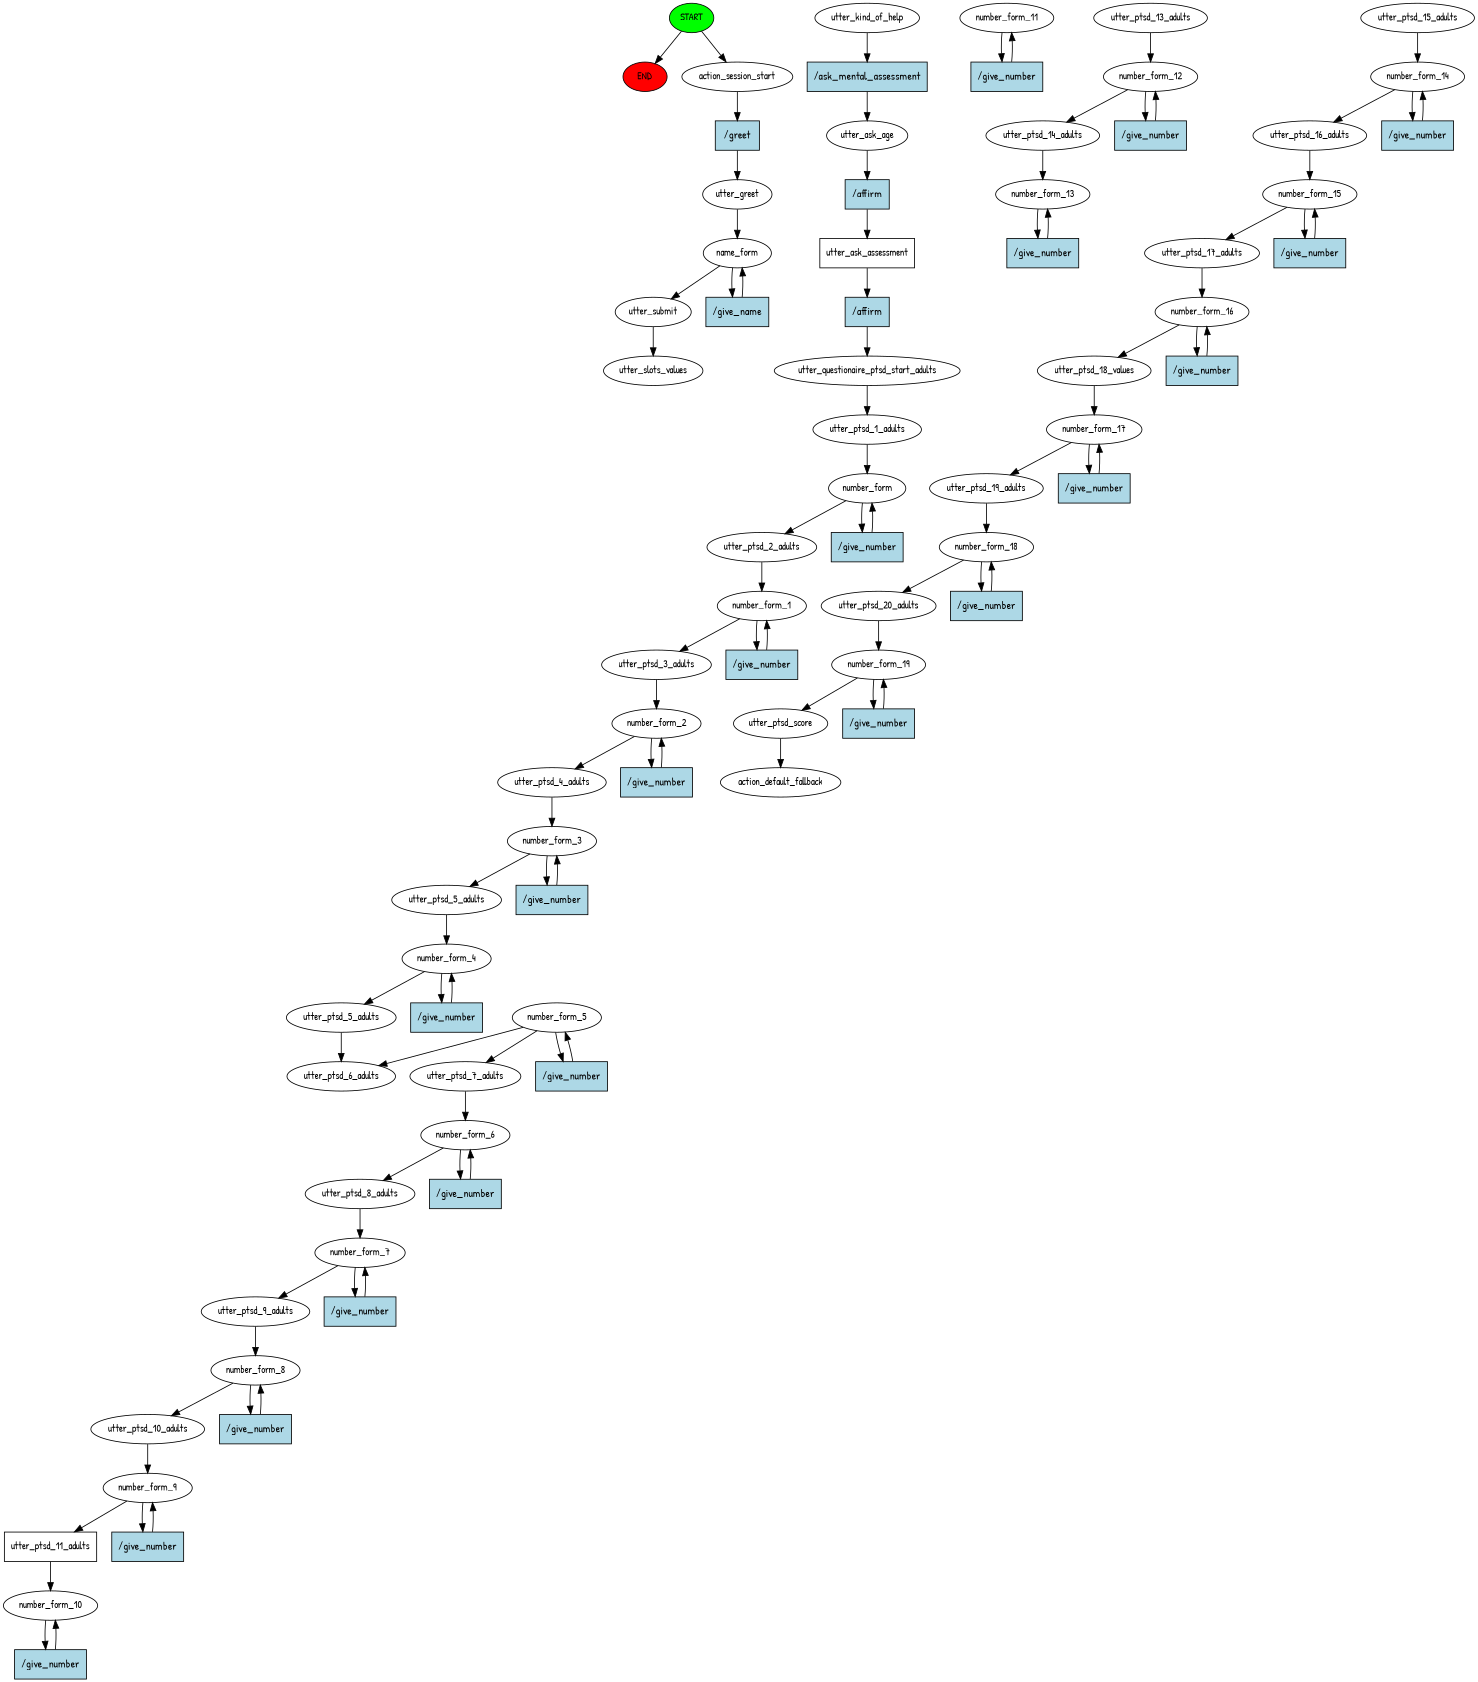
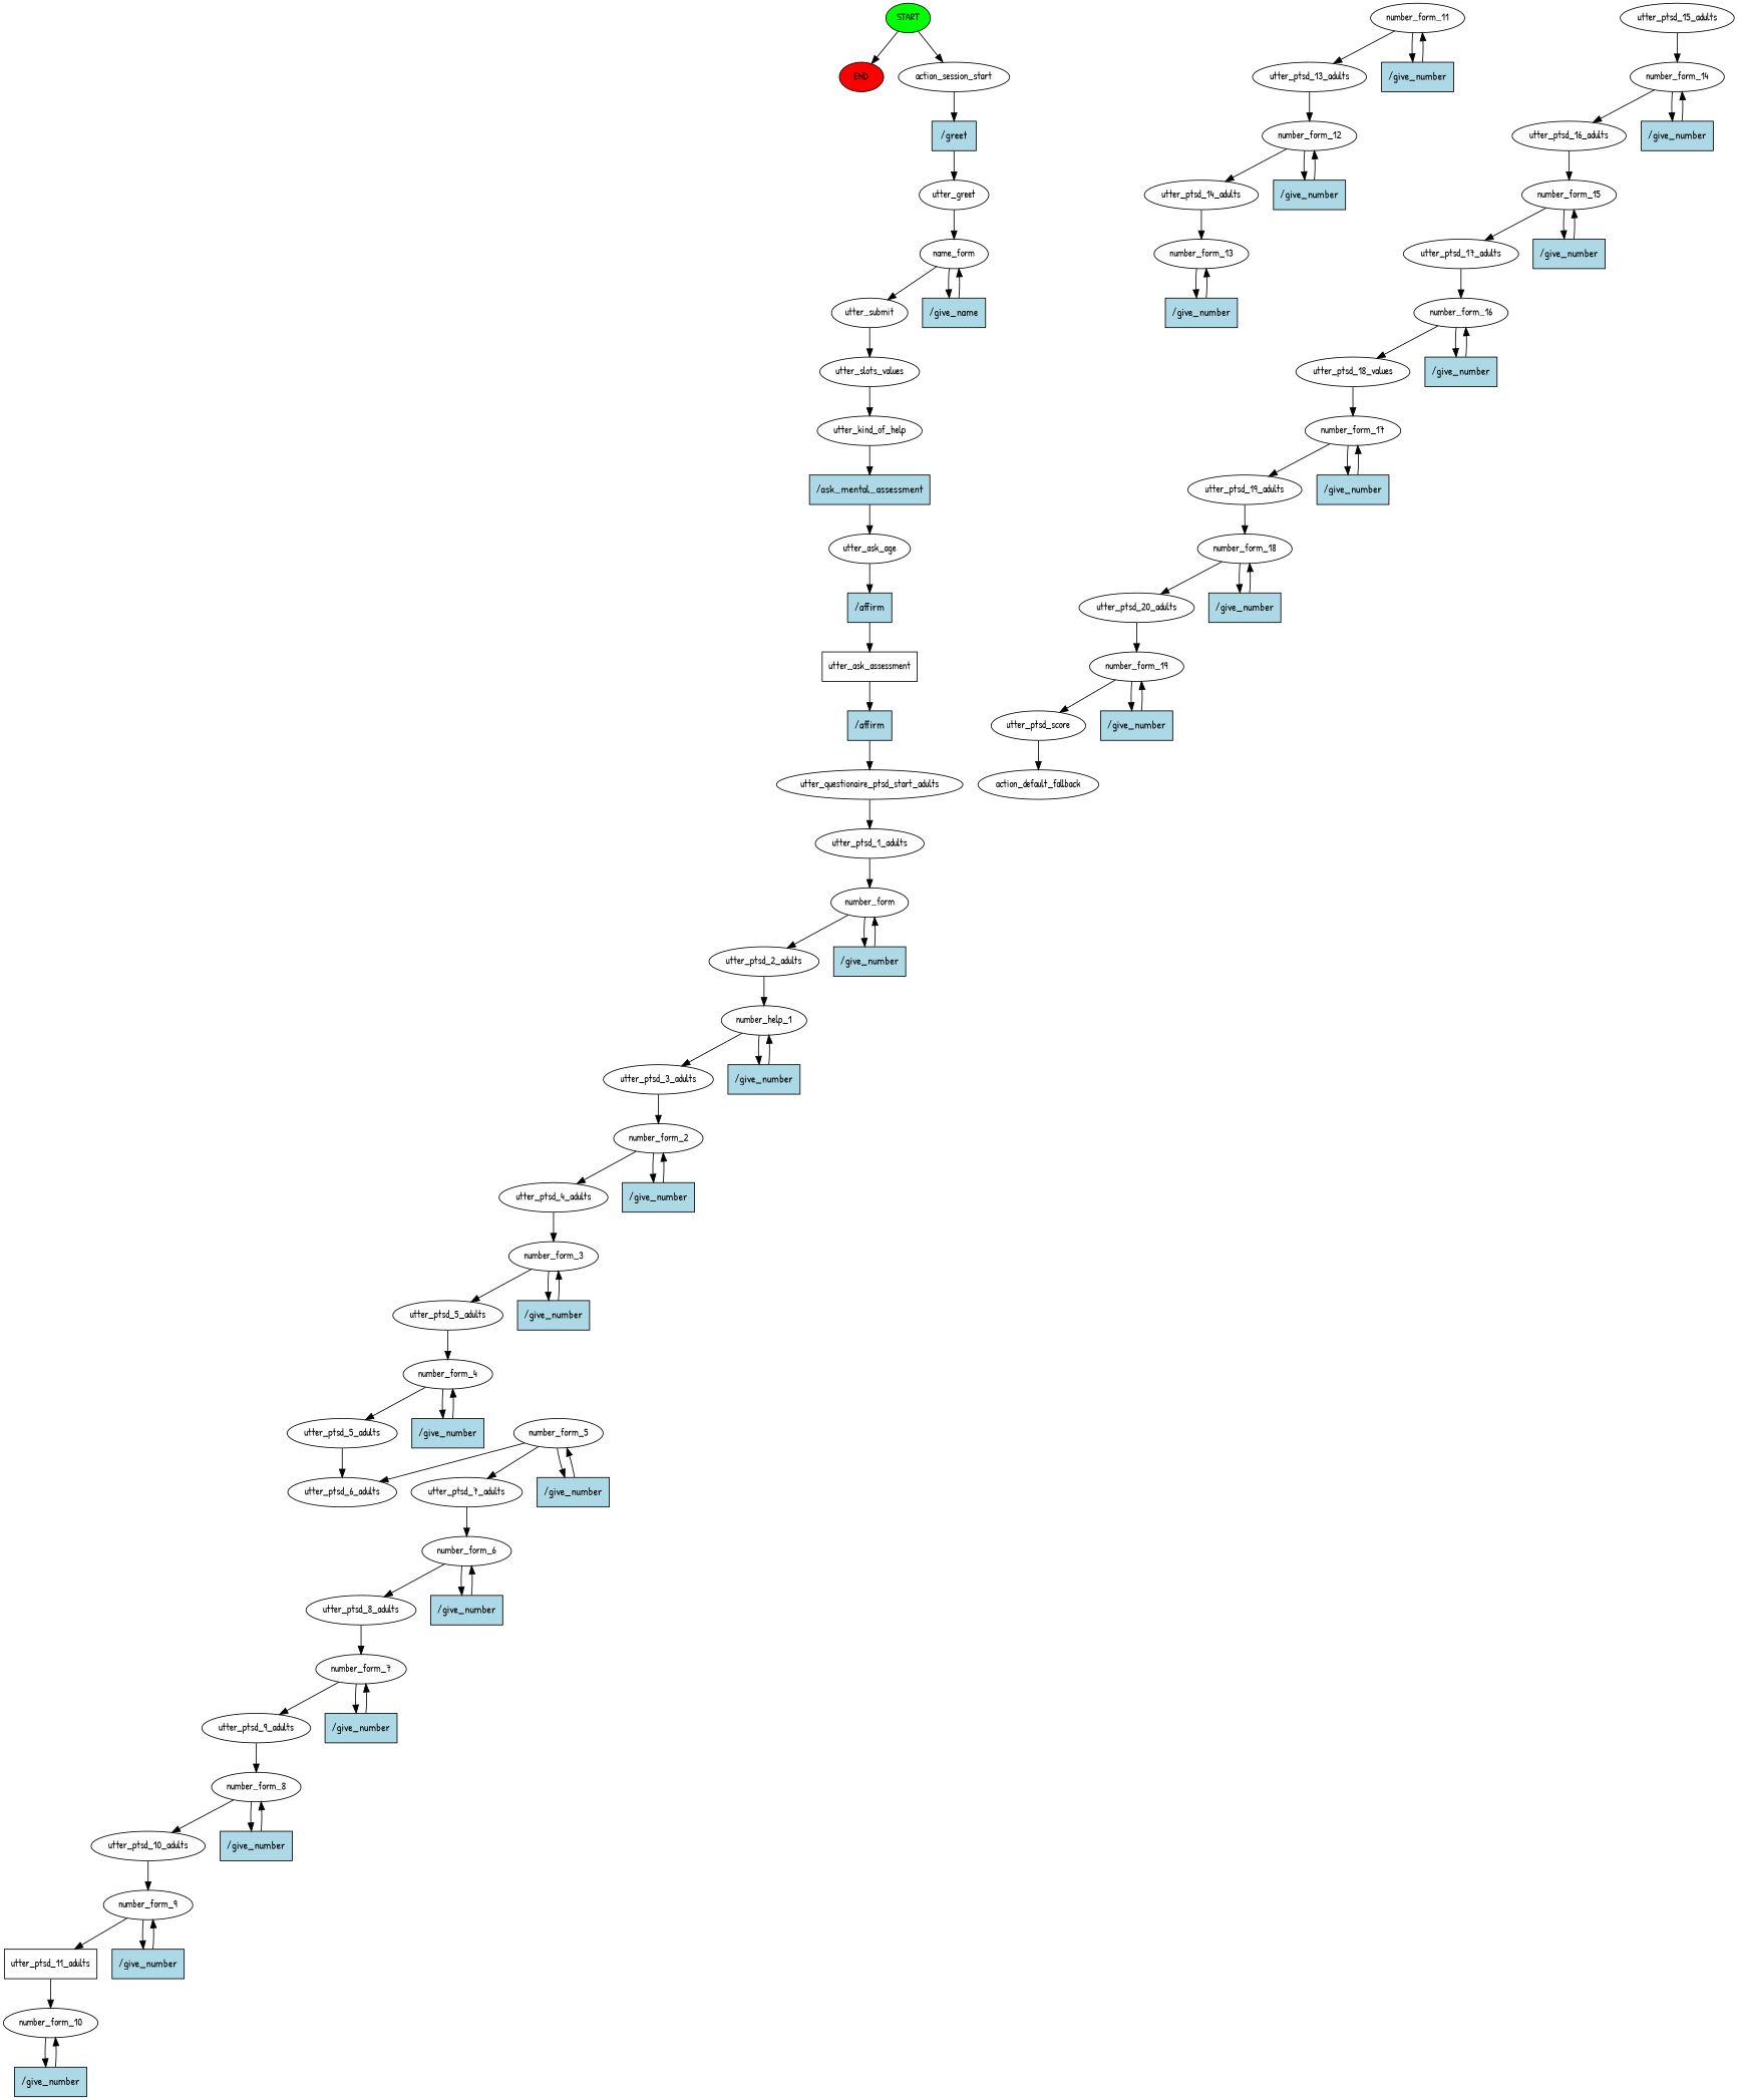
  digraph {
    fontname="Patrick Hand"
    node [fontname="Patrick Hand" fontsize=12]
    edge [fontname="Patrick Hand"]
    n1 [fillcolor=green label=START style=filled]
    n2 [fillcolor=red label=END style=filled]
    n3 [label=action_session_start]
    n4 [fillcolor=lightblue label="/greet" shape=rect style=filled fontsize=""]
    n5 [label=utter_greet]
    n6 [label=name_form]
    n7 [label=utter_submit]
    n8 [fillcolor=lightblue label="/give_name" shape=rect style=filled fontsize=""]
    n9 [label=utter_slots_values]
    n10 [label=utter_kind_of_help]
    n11 [fillcolor=lightblue label="/ask_mental_assessment" shape=rect style=filled fontsize=""]
    n12 [label=utter_ask_age]
    n13 [fillcolor=lightblue label="/affirm" shape=rect style=filled fontsize=""]
    n14 [label=utter_ask_assessment shape=box]
    n15 [fillcolor=lightblue label="/affirm" shape=rect style=filled fontsize=""]
    n16 [label=utter_questionaire_ptsd_start_adults]
    n17 [label=utter_ptsd_1_adults]
    n18 [label=number_form]
    n19 [label=utter_ptsd_2_adults]
    n20 [fillcolor=lightblue label="/give_number" shape=rect style=filled fontsize=""]
-   n21 [label=number_form_1]
+   n21 [label=number_help_1]
    n22 [label=utter_ptsd_3_adults]
    n23 [fillcolor=lightblue label="/give_number" shape=rect style=filled fontsize=""]
    n24 [label=number_form_2]
    n25 [label=utter_ptsd_4_adults]
    n26 [fillcolor=lightblue label="/give_number" shape=rect style=filled fontsize=""]
    n27 [label=number_form_3]
    n28 [label=utter_ptsd_5_adults]
    n29 [fillcolor=lightblue label="/give_number" shape=rect style=filled fontsize=""]
    n30 [label=number_form_4]
    n31 [label=utter_ptsd_5_adults]
    n32 [fillcolor=lightblue label="/give_number" shape=rect style=filled fontsize=""]
    n33 [label=utter_ptsd_6_adults]
    n34 [label=number_form_5]
    n35 [label=utter_ptsd_7_adults]
    n36 [fillcolor=lightblue label="/give_number" shape=rect style=filled fontsize=""]
    n37 [label=number_form_6]
    n38 [label=utter_ptsd_8_adults]
    n39 [fillcolor=lightblue label="/give_number" shape=rect style=filled fontsize=""]
    n40 [label=number_form_7]
    n41 [label=utter_ptsd_9_adults]
    n42 [fillcolor=lightblue label="/give_number" shape=rect style=filled fontsize=""]
    n43 [label=number_form_8]
    n44 [label=utter_ptsd_10_adults]
    n45 [fillcolor=lightblue label="/give_number" shape=rect style=filled fontsize=""]
    n46 [label=number_form_9]
    n47 [label=utter_ptsd_11_adults shape=box]
    n48 [fillcolor=lightblue label="/give_number" shape=rect style=filled fontsize=""]
    n49 [label=number_form_10]
    n50 [fillcolor=lightblue label="/give_number" shape=rect style=filled fontsize=""]
    n51 [label=number_form_11]
    n52 [label=utter_ptsd_13_adults]
    n53 [fillcolor=lightblue label="/give_number" shape=rect style=filled fontsize=""]
    n54 [label=number_form_12]
    n55 [label=utter_ptsd_14_adults]
    n56 [fillcolor=lightblue label="/give_number" shape=rect style=filled fontsize=""]
    n57 [label=number_form_13]
    n58 [fillcolor=lightblue label="/give_number" shape=rect style=filled fontsize=""]
    n59 [label=utter_ptsd_15_adults]
    n60 [label=number_form_14]
    n61 [label=utter_ptsd_16_adults]
    n62 [fillcolor=lightblue label="/give_number" shape=rect style=filled fontsize=""]
    n63 [label=number_form_15]
    n64 [label=utter_ptsd_17_adults]
    n65 [fillcolor=lightblue label="/give_number" shape=rect style=filled fontsize=""]
    n66 [label=number_form_16]
    n67 [label=utter_ptsd_18_values]
    n68 [fillcolor=lightblue label="/give_number" shape=rect style=filled fontsize=""]
    n69 [label=number_form_17]
    n70 [label=utter_ptsd_19_adults]
    n71 [fillcolor=lightblue label="/give_number" shape=rect style=filled fontsize=""]
    n72 [label=number_form_18]
    n73 [label=utter_ptsd_20_adults]
    n74 [fillcolor=lightblue label="/give_number" shape=rect style=filled fontsize=""]
    n75 [label=number_form_19]
    n76 [label=utter_ptsd_score]
    n77 [fillcolor=lightblue label="/give_number" shape=rect style=filled fontsize=""]
    n78 [label=action_default_fallback]
    n1 -> n2
    n1 -> n3
    n3 -> n4
    n4 -> n5
    n5 -> n6
    n6 -> n7
    n6 -> n8
    n7 -> n9
    n8 -> n6
+   n9 -> n10
    n10 -> n11
    n11 -> n12
    n12 -> n13
    n13 -> n14
    n14 -> n15
    n15 -> n16
    n16 -> n17
    n17 -> n18
    n18 -> n19
    n18 -> n20
    n19 -> n21
    n20 -> n18
    n21 -> n22
    n21 -> n23
    n22 -> n24
    n23 -> n21
    n24 -> n25
    n24 -> n26
    n25 -> n27
    n26 -> n24
    n27 -> n28
    n27 -> n29
    n28 -> n30
    n29 -> n27
    n30 -> n31
    n30 -> n32
    n31 -> n33
    n32 -> n30
    n34 -> n33
    n34 -> n35
    n34 -> n36
    n35 -> n37
    n36 -> n34
    n37 -> n38
    n37 -> n39
    n38 -> n40
    n39 -> n37
    n40 -> n41
    n40 -> n42
    n41 -> n43
    n42 -> n40
    n43 -> n44
    n43 -> n45
    n44 -> n46
    n45 -> n43
    n46 -> n47
    n46 -> n48
    n47 -> n49
    n48 -> n46
    n49 -> n50
    n50 -> n49
+   n51 -> n52
    n51 -> n53
    n52 -> n54
    n53 -> n51
    n54 -> n55
    n54 -> n56
    n55 -> n57
    n56 -> n54
    n57 -> n58
    n58 -> n57
    n59 -> n60
    n60 -> n61
    n60 -> n62
    n61 -> n63
    n62 -> n60
    n63 -> n64
    n63 -> n65
    n64 -> n66
    n65 -> n63
    n66 -> n67
    n66 -> n68
    n67 -> n69
    n68 -> n66
    n69 -> n70
    n69 -> n71
    n70 -> n72
    n71 -> n69
    n72 -> n73
    n72 -> n74
    n73 -> n75
    n74 -> n72
    n75 -> n76
    n75 -> n77
    n76 -> n78
    n77 -> n75
  }
